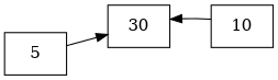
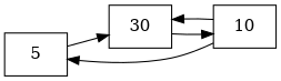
  digraph {
    rankdir=LR
    node [shape=record]
    n1 [label="{5}"]
    n2 [label="{30}"]
    n3 [label="{10}"]
    n1 -> n2
+   n2 -> n3
+   n3 -> n1
    n3 -> n2
  }
